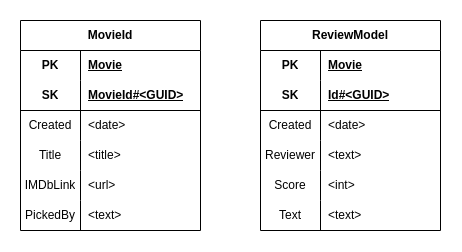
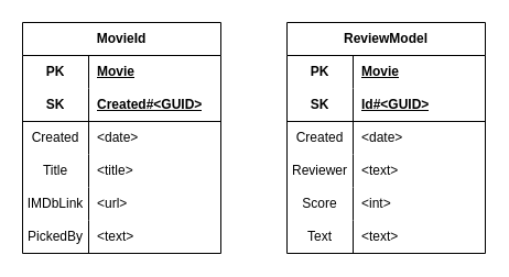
  <mxCell id="0" />
  <mxCell id="1" parent="0" />
  <mxCell id="2" value="MovieId" style="shape=table;startSize=30;container=1;collapsible=1;childLayout=tableLayout;fixedRows=1;rowLines=0;fontStyle=1;align=center;resizeLast=1;html=1;whiteSpace=wrap;" parent="1" vertex="1"><mxGeometry y="20" width="180" height="210" as="geometry" x="20" /></mxCell>
  <mxCell id="3" value="" style="shape=tableRow;horizontal=0;startSize=0;swimlaneHead=0;swimlaneBody=0;fillColor=none;collapsible=0;dropTarget=0;points=[[0,0.5],[1,0.5]];portConstraint=eastwest;top=0;left=0;right=0;bottom=0;html=1;" parent="2" vertex="1"><mxGeometry y="30" width="180" height="30" as="geometry" /></mxCell>
  <mxCell id="4" value="PK" style="shape=partialRectangle;connectable=0;fillColor=none;top=0;left=0;bottom=0;right=0;fontStyle=1;overflow=hidden;html=1;whiteSpace=wrap;" parent="3" vertex="1"><mxGeometry width="60" height="30" as="geometry"><mxRectangle width="60" height="30" as="alternateBounds" /></mxGeometry></mxCell>
  <mxCell id="5" value="Movie" style="shape=partialRectangle;connectable=0;fillColor=none;top=0;left=0;bottom=0;right=0;align=left;spacingLeft=6;fontStyle=5;overflow=hidden;html=1;whiteSpace=wrap;" parent="3" vertex="1"><mxGeometry x="60" width="120" height="30" as="geometry"><mxRectangle width="120" height="30" as="alternateBounds" /></mxGeometry></mxCell>
  <mxCell id="6" value="" style="shape=tableRow;horizontal=0;startSize=0;swimlaneHead=0;swimlaneBody=0;fillColor=none;collapsible=0;dropTarget=0;points=[[0,0.5],[1,0.5]];portConstraint=eastwest;top=0;left=0;right=0;bottom=1;html=1;" parent="2" vertex="1"><mxGeometry y="60" width="180" height="30" as="geometry" /></mxCell>
  <mxCell id="7" value="SK" style="shape=partialRectangle;connectable=0;fillColor=none;top=0;left=0;bottom=0;right=0;fontStyle=1;overflow=hidden;html=1;whiteSpace=wrap;" parent="6" vertex="1"><mxGeometry width="60" height="30" as="geometry"><mxRectangle width="60" height="30" as="alternateBounds" /></mxGeometry></mxCell>
- <mxCell id="8" value="MovieId#&amp;lt;GUID&amp;gt;" style="shape=partialRectangle;connectable=0;fillColor=none;top=0;left=0;bottom=0;right=0;align=left;spacingLeft=6;fontStyle=5;overflow=hidden;html=1;whiteSpace=wrap;" parent="6" vertex="1"><mxGeometry x="60" width="120" height="30" as="geometry"><mxRectangle width="120" height="30" as="alternateBounds" /></mxGeometry></mxCell>
+ <mxCell id="8" value="Created#&amp;lt;GUID&amp;gt;" style="shape=partialRectangle;connectable=0;fillColor=none;top=0;left=0;bottom=0;right=0;align=left;spacingLeft=6;fontStyle=5;overflow=hidden;html=1;whiteSpace=wrap;" parent="6" vertex="1"><mxGeometry x="60" width="120" height="30" as="geometry"><mxRectangle width="120" height="30" as="alternateBounds" /></mxGeometry></mxCell>
  <mxCell id="9" value="" style="shape=tableRow;horizontal=0;startSize=0;swimlaneHead=0;swimlaneBody=0;fillColor=none;collapsible=0;dropTarget=0;points=[[0,0.5],[1,0.5]];portConstraint=eastwest;top=0;left=0;right=0;bottom=0;html=1;" parent="2" vertex="1"><mxGeometry y="90" width="180" height="30" as="geometry" /></mxCell>
  <mxCell id="10" value="Created" style="shape=partialRectangle;connectable=0;fillColor=none;top=0;left=0;bottom=0;right=0;editable=1;overflow=hidden;html=1;whiteSpace=wrap;" parent="9" vertex="1"><mxGeometry width="60" height="30" as="geometry"><mxRectangle width="60" height="30" as="alternateBounds" /></mxGeometry></mxCell>
  <mxCell id="11" value="&amp;lt;date&amp;gt;" style="shape=partialRectangle;connectable=0;fillColor=none;top=0;left=0;bottom=0;right=0;align=left;spacingLeft=6;overflow=hidden;html=1;whiteSpace=wrap;" parent="9" vertex="1"><mxGeometry x="60" width="120" height="30" as="geometry"><mxRectangle width="120" height="30" as="alternateBounds" /></mxGeometry></mxCell>
  <mxCell id="12" value="" style="shape=tableRow;horizontal=0;startSize=0;swimlaneHead=0;swimlaneBody=0;fillColor=none;collapsible=0;dropTarget=0;points=[[0,0.5],[1,0.5]];portConstraint=eastwest;top=0;left=0;right=0;bottom=0;html=1;" parent="2" vertex="1"><mxGeometry y="120" width="180" height="30" as="geometry" /></mxCell>
  <mxCell id="13" value="Title" style="shape=partialRectangle;connectable=0;fillColor=none;top=0;left=0;bottom=0;right=0;editable=1;overflow=hidden;html=1;whiteSpace=wrap;" parent="12" vertex="1"><mxGeometry width="60" height="30" as="geometry"><mxRectangle width="60" height="30" as="alternateBounds" /></mxGeometry></mxCell>
  <mxCell id="14" value="&amp;lt;title&amp;gt;" style="shape=partialRectangle;connectable=0;fillColor=none;top=0;left=0;bottom=0;right=0;align=left;spacingLeft=6;overflow=hidden;html=1;whiteSpace=wrap;" parent="12" vertex="1"><mxGeometry x="60" width="120" height="30" as="geometry"><mxRectangle width="120" height="30" as="alternateBounds" /></mxGeometry></mxCell>
  <mxCell id="15" value="" style="shape=tableRow;horizontal=0;startSize=0;swimlaneHead=0;swimlaneBody=0;fillColor=none;collapsible=0;dropTarget=0;points=[[0,0.5],[1,0.5]];portConstraint=eastwest;top=0;left=0;right=0;bottom=0;html=1;" parent="2" vertex="1"><mxGeometry y="150" width="180" height="30" as="geometry" /></mxCell>
  <mxCell id="16" value="IMDbLink" style="shape=partialRectangle;connectable=0;fillColor=none;top=0;left=0;bottom=0;right=0;editable=1;overflow=hidden;html=1;whiteSpace=wrap;" parent="15" vertex="1"><mxGeometry width="60" height="30" as="geometry"><mxRectangle width="60" height="30" as="alternateBounds" /></mxGeometry></mxCell>
  <mxCell id="17" value="&amp;lt;url&amp;gt;" style="shape=partialRectangle;connectable=0;fillColor=none;top=0;left=0;bottom=0;right=0;align=left;spacingLeft=6;overflow=hidden;html=1;whiteSpace=wrap;" parent="15" vertex="1"><mxGeometry x="60" width="120" height="30" as="geometry"><mxRectangle width="120" height="30" as="alternateBounds" /></mxGeometry></mxCell>
  <mxCell id="18" value="" style="shape=tableRow;horizontal=0;startSize=0;swimlaneHead=0;swimlaneBody=0;fillColor=none;collapsible=0;dropTarget=0;points=[[0,0.5],[1,0.5]];portConstraint=eastwest;top=0;left=0;right=0;bottom=0;html=1;" parent="2" vertex="1"><mxGeometry y="180" width="180" height="30" as="geometry" /></mxCell>
  <mxCell id="19" value="PickedBy" style="shape=partialRectangle;connectable=0;fillColor=none;top=0;left=0;bottom=0;right=0;editable=1;overflow=hidden;html=1;whiteSpace=wrap;" parent="18" vertex="1"><mxGeometry width="60" height="30" as="geometry"><mxRectangle width="60" height="30" as="alternateBounds" /></mxGeometry></mxCell>
  <mxCell id="20" value="&amp;lt;text&amp;gt;" style="shape=partialRectangle;connectable=0;fillColor=none;top=0;left=0;bottom=0;right=0;align=left;spacingLeft=6;overflow=hidden;html=1;whiteSpace=wrap;" parent="18" vertex="1"><mxGeometry x="60" width="120" height="30" as="geometry"><mxRectangle width="120" height="30" as="alternateBounds" /></mxGeometry></mxCell>
  <mxCell id="21" value="ReviewModel" style="shape=table;startSize=30;container=1;collapsible=1;childLayout=tableLayout;fixedRows=1;rowLines=0;fontStyle=1;align=center;resizeLast=1;html=1;whiteSpace=wrap;" parent="1" vertex="1"><mxGeometry x="260" y="20" width="180" height="210" as="geometry" /></mxCell>
  <mxCell id="22" value="" style="shape=tableRow;horizontal=0;startSize=0;swimlaneHead=0;swimlaneBody=0;fillColor=none;collapsible=0;dropTarget=0;points=[[0,0.5],[1,0.5]];portConstraint=eastwest;top=0;left=0;right=0;bottom=0;html=1;" parent="21" vertex="1"><mxGeometry y="30" width="180" height="30" as="geometry" /></mxCell>
  <mxCell id="23" value="PK" style="shape=partialRectangle;connectable=0;fillColor=none;top=0;left=0;bottom=0;right=0;fontStyle=1;overflow=hidden;html=1;whiteSpace=wrap;" parent="22" vertex="1"><mxGeometry width="60" height="30" as="geometry"><mxRectangle width="60" height="30" as="alternateBounds" /></mxGeometry></mxCell>
  <mxCell id="24" value="Movie" style="shape=partialRectangle;connectable=0;fillColor=none;top=0;left=0;bottom=0;right=0;align=left;spacingLeft=6;fontStyle=5;overflow=hidden;html=1;whiteSpace=wrap;" parent="22" vertex="1"><mxGeometry x="60" width="120" height="30" as="geometry"><mxRectangle width="120" height="30" as="alternateBounds" /></mxGeometry></mxCell>
  <mxCell id="25" value="" style="shape=tableRow;horizontal=0;startSize=0;swimlaneHead=0;swimlaneBody=0;fillColor=none;collapsible=0;dropTarget=0;points=[[0,0.5],[1,0.5]];portConstraint=eastwest;top=0;left=0;right=0;bottom=1;html=1;" parent="21" vertex="1"><mxGeometry y="60" width="180" height="30" as="geometry" /></mxCell>
  <mxCell id="26" value="SK" style="shape=partialRectangle;connectable=0;fillColor=none;top=0;left=0;bottom=0;right=0;fontStyle=1;overflow=hidden;html=1;whiteSpace=wrap;" parent="25" vertex="1"><mxGeometry width="60" height="30" as="geometry"><mxRectangle width="60" height="30" as="alternateBounds" /></mxGeometry></mxCell>
  <mxCell id="27" value="Id#&amp;lt;GUID&amp;gt;" style="shape=partialRectangle;connectable=0;fillColor=none;top=0;left=0;bottom=0;right=0;align=left;spacingLeft=6;fontStyle=5;overflow=hidden;html=1;whiteSpace=wrap;" parent="25" vertex="1"><mxGeometry x="60" width="120" height="30" as="geometry"><mxRectangle width="120" height="30" as="alternateBounds" /></mxGeometry></mxCell>
  <mxCell id="28" value="" style="shape=tableRow;horizontal=0;startSize=0;swimlaneHead=0;swimlaneBody=0;fillColor=none;collapsible=0;dropTarget=0;points=[[0,0.5],[1,0.5]];portConstraint=eastwest;top=0;left=0;right=0;bottom=0;html=1;" parent="21" vertex="1"><mxGeometry y="90" width="180" height="30" as="geometry" /></mxCell>
  <mxCell id="29" value="Created" style="shape=partialRectangle;connectable=0;fillColor=none;top=0;left=0;bottom=0;right=0;editable=1;overflow=hidden;html=1;whiteSpace=wrap;" parent="28" vertex="1"><mxGeometry width="60" height="30" as="geometry"><mxRectangle width="60" height="30" as="alternateBounds" /></mxGeometry></mxCell>
  <mxCell id="30" value="&amp;lt;date&amp;gt;" style="shape=partialRectangle;connectable=0;fillColor=none;top=0;left=0;bottom=0;right=0;align=left;spacingLeft=6;overflow=hidden;html=1;whiteSpace=wrap;" parent="28" vertex="1"><mxGeometry x="60" width="120" height="30" as="geometry"><mxRectangle width="120" height="30" as="alternateBounds" /></mxGeometry></mxCell>
  <mxCell id="31" value="" style="shape=tableRow;horizontal=0;startSize=0;swimlaneHead=0;swimlaneBody=0;fillColor=none;collapsible=0;dropTarget=0;points=[[0,0.5],[1,0.5]];portConstraint=eastwest;top=0;left=0;right=0;bottom=0;html=1;" parent="21" vertex="1"><mxGeometry y="120" width="180" height="30" as="geometry" /></mxCell>
  <mxCell id="32" value="Reviewer" style="shape=partialRectangle;connectable=0;fillColor=none;top=0;left=0;bottom=0;right=0;editable=1;overflow=hidden;html=1;whiteSpace=wrap;" parent="31" vertex="1"><mxGeometry width="60" height="30" as="geometry"><mxRectangle width="60" height="30" as="alternateBounds" /></mxGeometry></mxCell>
  <mxCell id="33" value="&amp;lt;text&amp;gt;" style="shape=partialRectangle;connectable=0;fillColor=none;top=0;left=0;bottom=0;right=0;align=left;spacingLeft=6;overflow=hidden;html=1;whiteSpace=wrap;" parent="31" vertex="1"><mxGeometry x="60" width="120" height="30" as="geometry"><mxRectangle width="120" height="30" as="alternateBounds" /></mxGeometry></mxCell>
  <mxCell id="34" value="" style="shape=tableRow;horizontal=0;startSize=0;swimlaneHead=0;swimlaneBody=0;fillColor=none;collapsible=0;dropTarget=0;points=[[0,0.5],[1,0.5]];portConstraint=eastwest;top=0;left=0;right=0;bottom=0;html=1;" parent="21" vertex="1"><mxGeometry y="150" width="180" height="30" as="geometry" /></mxCell>
  <mxCell id="35" value="Score" style="shape=partialRectangle;connectable=0;fillColor=none;top=0;left=0;bottom=0;right=0;editable=1;overflow=hidden;html=1;whiteSpace=wrap;" parent="34" vertex="1"><mxGeometry width="60" height="30" as="geometry"><mxRectangle width="60" height="30" as="alternateBounds" /></mxGeometry></mxCell>
  <mxCell id="36" value="&amp;lt;int&amp;gt;" style="shape=partialRectangle;connectable=0;fillColor=none;top=0;left=0;bottom=0;right=0;align=left;spacingLeft=6;overflow=hidden;html=1;whiteSpace=wrap;" parent="34" vertex="1"><mxGeometry x="60" width="120" height="30" as="geometry"><mxRectangle width="120" height="30" as="alternateBounds" /></mxGeometry></mxCell>
  <mxCell id="37" value="" style="shape=tableRow;horizontal=0;startSize=0;swimlaneHead=0;swimlaneBody=0;fillColor=none;collapsible=0;dropTarget=0;points=[[0,0.5],[1,0.5]];portConstraint=eastwest;top=0;left=0;right=0;bottom=0;html=1;" parent="21" vertex="1"><mxGeometry y="180" width="180" height="30" as="geometry" /></mxCell>
  <mxCell id="38" value="Text" style="shape=partialRectangle;connectable=0;fillColor=none;top=0;left=0;bottom=0;right=0;editable=1;overflow=hidden;html=1;whiteSpace=wrap;" parent="37" vertex="1"><mxGeometry width="60" height="30" as="geometry"><mxRectangle width="60" height="30" as="alternateBounds" /></mxGeometry></mxCell>
  <mxCell id="39" value="&amp;lt;text&amp;gt;" style="shape=partialRectangle;connectable=0;fillColor=none;top=0;left=0;bottom=0;right=0;align=left;spacingLeft=6;overflow=hidden;html=1;whiteSpace=wrap;" parent="37" vertex="1"><mxGeometry x="60" width="120" height="30" as="geometry"><mxRectangle width="120" height="30" as="alternateBounds" /></mxGeometry></mxCell>
